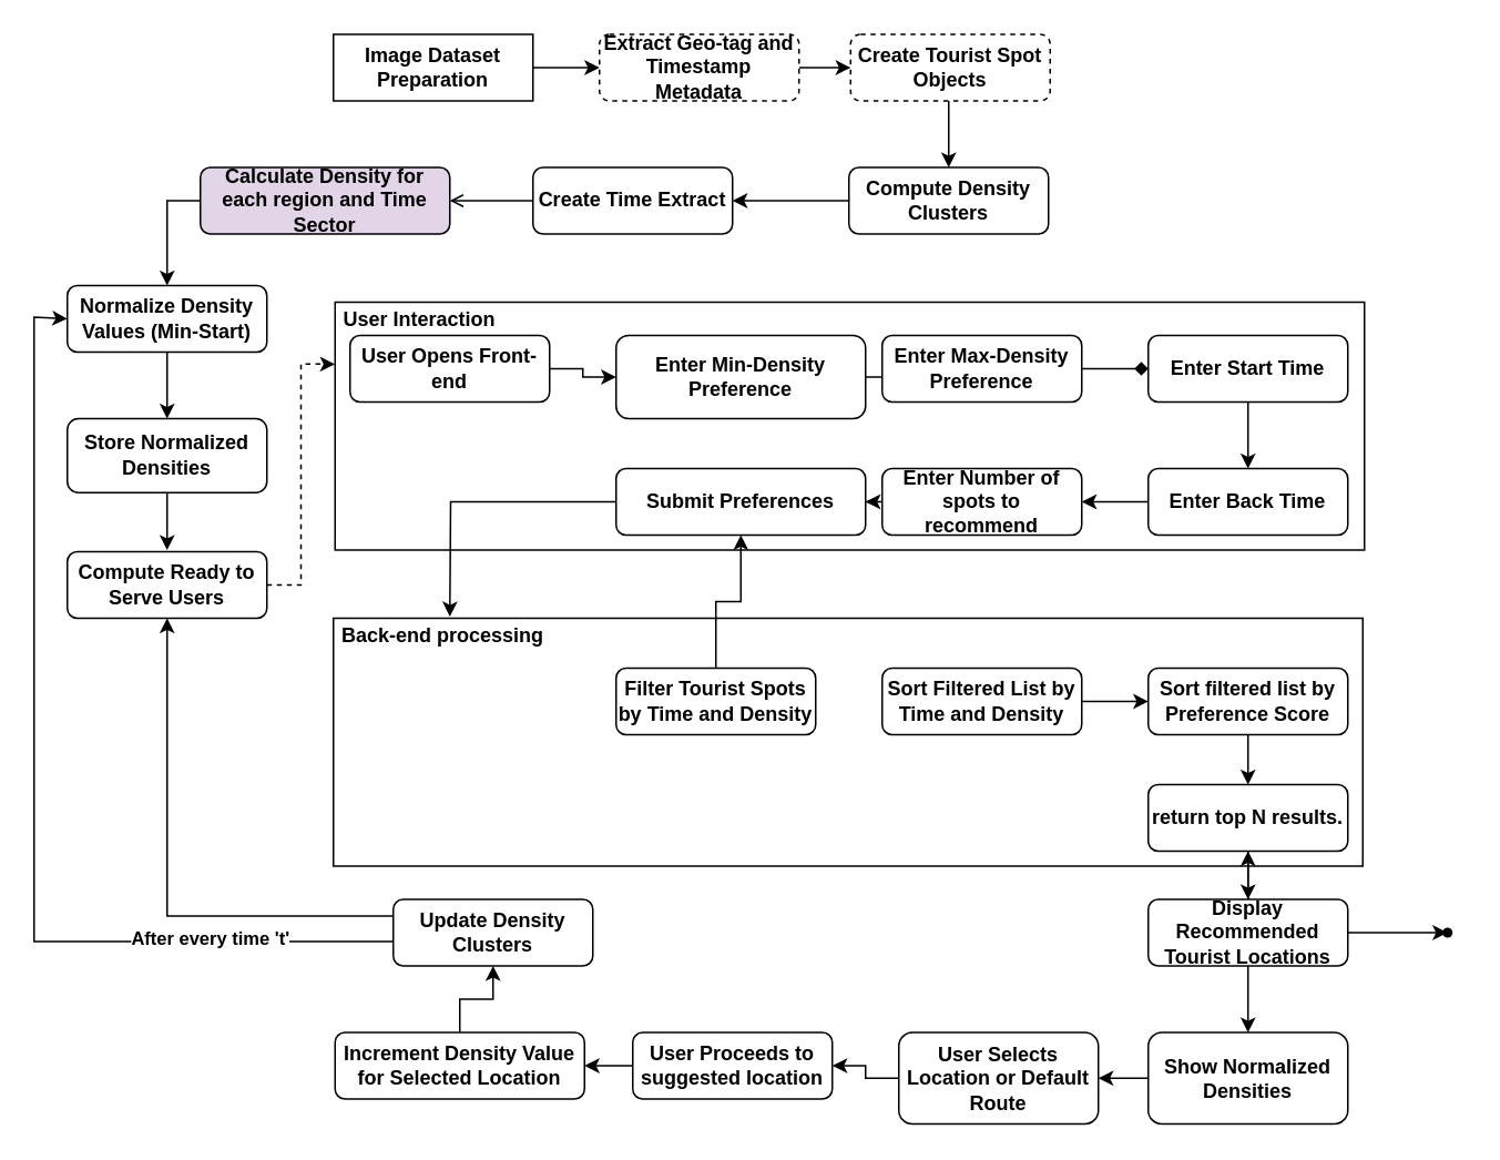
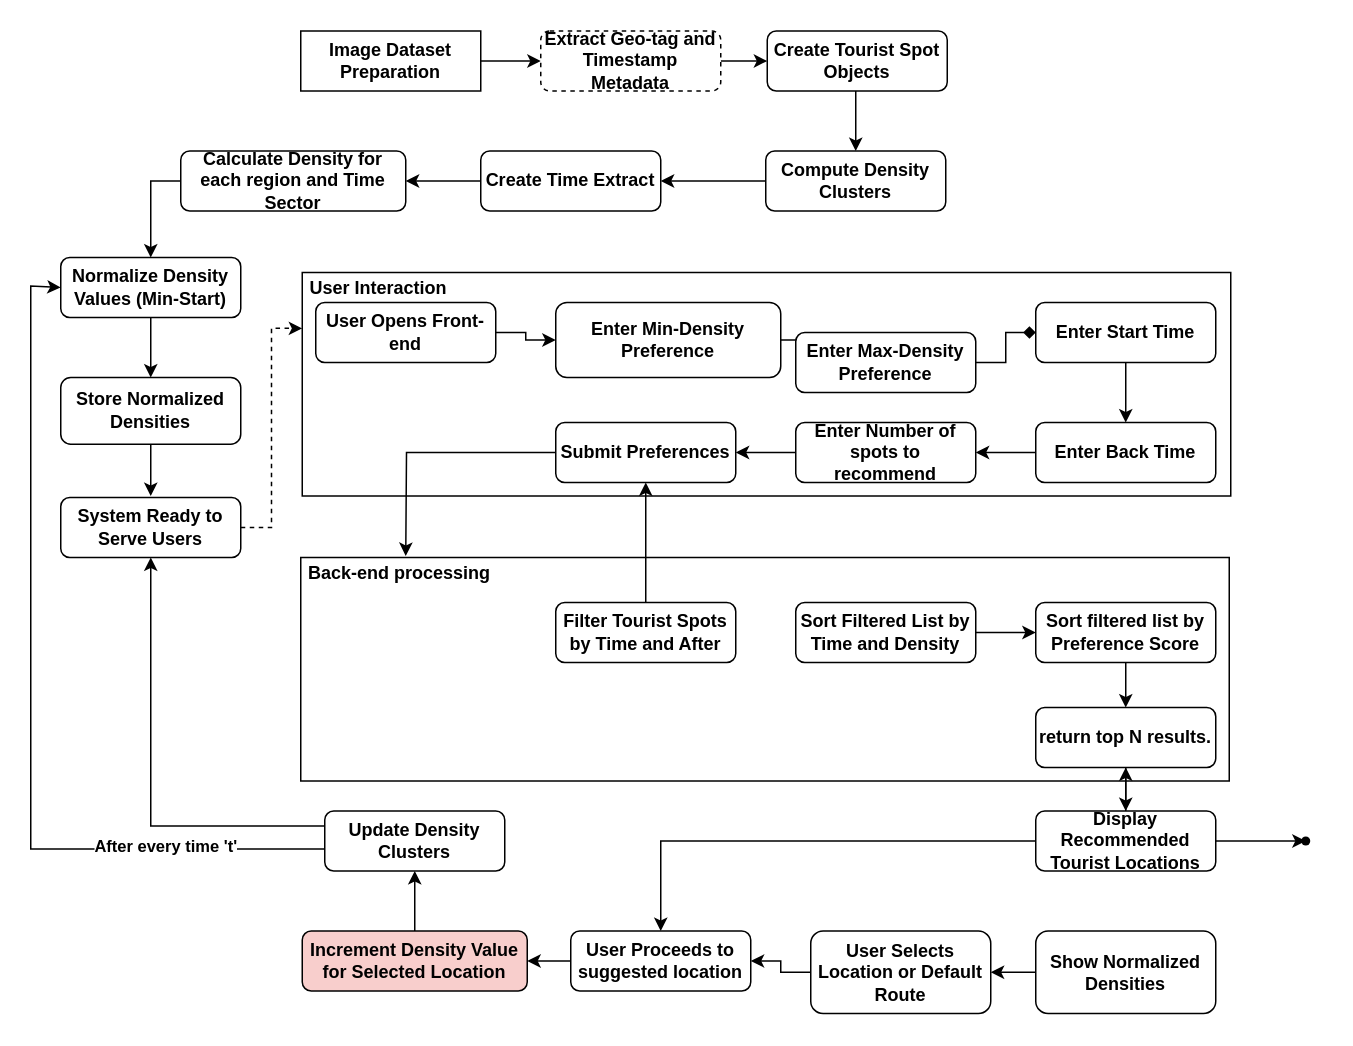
  <mxCell id="0" />
  <mxCell id="1" parent="0" />
  <mxCell id="2" value="&lt;div&gt;&amp;nbsp;Back-end processing&lt;/div&gt;&lt;div&gt;&lt;br&gt;&lt;/div&gt;&lt;div&gt;&lt;br&gt;&lt;/div&gt;&lt;div&gt;&lt;br&gt;&lt;/div&gt;&lt;div&gt;&lt;br&gt;&lt;/div&gt;&lt;div&gt;&lt;br&gt;&lt;/div&gt;&lt;div&gt;&lt;br&gt;&lt;/div&gt;&lt;div&gt;&lt;br&gt;&lt;/div&gt;&lt;div&gt;&lt;br&gt;&lt;/div&gt;&lt;div&gt;&lt;br&gt;&lt;/div&gt;" style="rounded=0;whiteSpace=wrap;html=1;align=left;fontStyle=1" vertex="1" parent="1"><mxGeometry x="200" y="371" width="619" height="149" as="geometry" /></mxCell>
  <mxCell id="3" value="&lt;div&gt;&amp;nbsp;User Interaction&lt;/div&gt;&lt;div&gt;&lt;br&gt;&lt;/div&gt;&lt;div&gt;&lt;br&gt;&lt;/div&gt;&lt;div&gt;&lt;br&gt;&lt;/div&gt;&lt;div&gt;&lt;br&gt;&lt;/div&gt;&lt;div&gt;&lt;br&gt;&lt;/div&gt;&lt;div&gt;&lt;br&gt;&lt;/div&gt;&lt;div&gt;&lt;br&gt;&lt;/div&gt;&lt;div&gt;&lt;br&gt;&lt;/div&gt;&lt;div&gt;&lt;br&gt;&lt;/div&gt;" style="rounded=0;whiteSpace=wrap;html=1;align=left;fontStyle=1" vertex="1" parent="1"><mxGeometry x="201" y="181" width="619" height="149" as="geometry" /></mxCell>
  <mxCell id="4" style="edgeStyle=orthogonalEdgeStyle;rounded=0;orthogonalLoop=1;jettySize=auto;html=1;exitX=1;exitY=0.5;exitDx=0;exitDy=0;entryX=0;entryY=0.5;entryDx=0;entryDy=0;fontStyle=1" edge="1" parent="1" source="5" target="7"><mxGeometry relative="1" as="geometry" /></mxCell>
  <mxCell id="5" value="Image Dataset Preparation" style="whiteSpace=wrap;html=1;fontStyle=1;rounded=0;" vertex="1" parent="1"><mxGeometry x="200" y="20" width="120" height="40" as="geometry" /></mxCell>
  <mxCell id="6" style="edgeStyle=orthogonalEdgeStyle;rounded=0;orthogonalLoop=1;jettySize=auto;html=1;exitX=1;exitY=0.5;exitDx=0;exitDy=0;entryX=0;entryY=0.5;entryDx=0;entryDy=0;fontStyle=1" edge="1" parent="1" source="7" target="9"><mxGeometry relative="1" as="geometry" /></mxCell>
  <mxCell id="7" value="Extract Geo-tag and Timestamp Metadata" style="rounded=1;whiteSpace=wrap;html=1;fontStyle=1;dashed=1;" vertex="1" parent="1"><mxGeometry x="360" y="20" width="120" height="40" as="geometry" /></mxCell>
  <mxCell id="8" value="" style="edgeStyle=orthogonalEdgeStyle;rounded=0;orthogonalLoop=1;jettySize=auto;html=1;fontStyle=1" edge="1" parent="1" source="9" target="11"><mxGeometry relative="1" as="geometry"><Array as="points"><mxPoint x="570" y="70" /><mxPoint x="570" y="70" /></Array></mxGeometry></mxCell>
- <mxCell id="9" value="Create Tourist Spot Objects" style="rounded=1;whiteSpace=wrap;html=1;fontStyle=1;dashed=1;" vertex="1" parent="1"><mxGeometry x="511" y="20" width="120" height="40" as="geometry" /></mxCell>
+ <mxCell id="9" value="Create Tourist Spot Objects" style="rounded=1;whiteSpace=wrap;html=1;fontStyle=1" vertex="1" parent="1"><mxGeometry x="511" y="20" width="120" height="40" as="geometry" /></mxCell>
  <mxCell id="10" value="" style="edgeStyle=orthogonalEdgeStyle;rounded=0;orthogonalLoop=1;jettySize=auto;html=1;fontStyle=1" edge="1" parent="1" source="11" target="13"><mxGeometry relative="1" as="geometry" /></mxCell>
  <mxCell id="11" value="Compute Density Clusters" style="rounded=1;whiteSpace=wrap;html=1;fontStyle=1" vertex="1" parent="1"><mxGeometry x="510" y="100" width="120" height="40" as="geometry" /></mxCell>
- <mxCell id="12" style="edgeStyle=orthogonalEdgeStyle;rounded=0;orthogonalLoop=1;jettySize=auto;html=1;entryX=1;entryY=0.5;entryDx=0;entryDy=0;fontStyle=1;endArrow=open;" edge="1" parent="1" source="13" target="15"><mxGeometry relative="1" as="geometry" /></mxCell>
+ <mxCell id="12" style="edgeStyle=orthogonalEdgeStyle;rounded=0;orthogonalLoop=1;jettySize=auto;html=1;entryX=1;entryY=0.5;entryDx=0;entryDy=0;fontStyle=1" edge="1" parent="1" source="13" target="15"><mxGeometry relative="1" as="geometry" /></mxCell>
  <mxCell id="13" value="Create Time Extract" style="rounded=1;whiteSpace=wrap;html=1;fontStyle=1" vertex="1" parent="1"><mxGeometry x="320" y="100" width="120" height="40" as="geometry" /></mxCell>
  <mxCell id="14" style="edgeStyle=orthogonalEdgeStyle;rounded=0;orthogonalLoop=1;jettySize=auto;html=1;entryX=0.5;entryY=0;entryDx=0;entryDy=0;fontStyle=1" edge="1" parent="1" source="15" target="17"><mxGeometry relative="1" as="geometry"><Array as="points"><mxPoint x="100" y="120" /></Array></mxGeometry></mxCell>
- <mxCell id="15" value="Calculate Density for each region and Time Sector" style="rounded=1;whiteSpace=wrap;html=1;fontStyle=1;fillColor=#e1d5e7;" vertex="1" parent="1"><mxGeometry x="120" y="100" width="150" height="40" as="geometry" /></mxCell>
+ <mxCell id="15" value="Calculate Density for each region and Time Sector" style="rounded=1;whiteSpace=wrap;html=1;fontStyle=1" vertex="1" parent="1"><mxGeometry x="120" y="100" width="150" height="40" as="geometry" /></mxCell>
  <mxCell id="16" style="edgeStyle=orthogonalEdgeStyle;rounded=0;orthogonalLoop=1;jettySize=auto;html=1;fontStyle=1" edge="1" parent="1" source="17" target="19"><mxGeometry relative="1" as="geometry" /></mxCell>
  <mxCell id="17" value="Normalize Density Values (Min-Start)" style="rounded=1;whiteSpace=wrap;html=1;fontStyle=1" vertex="1" parent="1"><mxGeometry x="40" y="171" width="120" height="40" as="geometry" /></mxCell>
  <mxCell id="18" style="edgeStyle=orthogonalEdgeStyle;rounded=0;orthogonalLoop=1;jettySize=auto;html=1;fontStyle=1" edge="1" parent="1" source="19"><mxGeometry relative="1" as="geometry"><mxPoint x="100" y="330" as="targetPoint" /></mxGeometry></mxCell>
  <mxCell id="19" value="Store Normalized Densities" style="rounded=1;whiteSpace=wrap;html=1;fontStyle=1" vertex="1" parent="1"><mxGeometry x="40" y="251" width="120" height="44.5" as="geometry" /></mxCell>
  <mxCell id="20" style="edgeStyle=orthogonalEdgeStyle;rounded=0;orthogonalLoop=1;jettySize=auto;html=1;entryX=0;entryY=0.25;entryDx=0;entryDy=0;fontStyle=1;dashed=1;" edge="1" parent="1" source="21" target="3"><mxGeometry relative="1" as="geometry" /></mxCell>
- <mxCell id="21" value="Compute Ready to Serve Users" style="rounded=1;whiteSpace=wrap;html=1;fontStyle=1" vertex="1" parent="1"><mxGeometry x="40" y="331" width="120" height="40" as="geometry" /></mxCell>
+ <mxCell id="21" value="System Ready to Serve Users" style="rounded=1;whiteSpace=wrap;html=1;fontStyle=1" vertex="1" parent="1"><mxGeometry x="40" y="331" width="120" height="40" as="geometry" /></mxCell>
  <mxCell id="22" style="edgeStyle=orthogonalEdgeStyle;rounded=0;orthogonalLoop=1;jettySize=auto;html=1;exitX=1;exitY=0.5;exitDx=0;exitDy=0;entryX=0;entryY=0.5;entryDx=0;entryDy=0;fontStyle=1" edge="1" parent="1" source="23" target="25"><mxGeometry relative="1" as="geometry" /></mxCell>
  <mxCell id="23" value="User Opens Front-end" style="rounded=1;whiteSpace=wrap;html=1;fontStyle=1" vertex="1" parent="1"><mxGeometry x="210" y="201" width="120" height="40" as="geometry" /></mxCell>
  <mxCell id="24" style="edgeStyle=orthogonalEdgeStyle;rounded=0;orthogonalLoop=1;jettySize=auto;html=1;exitX=1;exitY=0.5;exitDx=0;exitDy=0;fontStyle=1" edge="1" parent="1" source="25" target="27"><mxGeometry relative="1" as="geometry" /></mxCell>
  <mxCell id="25" value="Enter Min-Density Preference" style="rounded=1;whiteSpace=wrap;html=1;fontStyle=1" vertex="1" parent="1"><mxGeometry x="370" y="201" width="150" height="50" as="geometry" /></mxCell>
  <mxCell id="26" value="" style="edgeStyle=orthogonalEdgeStyle;rounded=0;orthogonalLoop=1;jettySize=auto;html=1;fontStyle=1;endArrow=diamond;" edge="1" parent="1" source="27" target="29"><mxGeometry relative="1" as="geometry" /></mxCell>
- <mxCell id="27" value="Enter Max-Density Preference" style="rounded=1;whiteSpace=wrap;html=1;fontStyle=1" vertex="1" parent="1"><mxGeometry x="530" y="201" width="120" height="40" as="geometry" /></mxCell>
+ <mxCell id="27" value="Enter Max-Density Preference" style="rounded=1;whiteSpace=wrap;html=1;fontStyle=1" vertex="1" parent="1"><mxGeometry x="530" y="221" width="120" height="40" as="geometry" /></mxCell>
  <mxCell id="28" value="" style="edgeStyle=orthogonalEdgeStyle;rounded=0;orthogonalLoop=1;jettySize=auto;html=1;fontStyle=1" edge="1" parent="1" source="29" target="31"><mxGeometry relative="1" as="geometry" /></mxCell>
  <mxCell id="29" value="Enter Start Time" style="rounded=1;whiteSpace=wrap;html=1;fontStyle=1" vertex="1" parent="1"><mxGeometry x="690" y="201" width="120" height="40" as="geometry" /></mxCell>
  <mxCell id="30" value="" style="edgeStyle=orthogonalEdgeStyle;rounded=0;orthogonalLoop=1;jettySize=auto;html=1;fontStyle=1" edge="1" parent="1" source="31" target="33"><mxGeometry relative="1" as="geometry" /></mxCell>
  <mxCell id="31" value="Enter Back Time" style="rounded=1;whiteSpace=wrap;html=1;fontStyle=1" vertex="1" parent="1"><mxGeometry x="690" y="281" width="120" height="40" as="geometry" /></mxCell>
  <mxCell id="32" value="" style="edgeStyle=orthogonalEdgeStyle;rounded=0;orthogonalLoop=1;jettySize=auto;html=1;fontStyle=1" edge="1" parent="1" source="33" target="35"><mxGeometry relative="1" as="geometry" /></mxCell>
  <mxCell id="33" value="Enter Number of spots to recommend" style="rounded=1;whiteSpace=wrap;html=1;fontStyle=1" vertex="1" parent="1"><mxGeometry x="530" y="281" width="120" height="40" as="geometry" /></mxCell>
  <mxCell id="34" style="edgeStyle=orthogonalEdgeStyle;rounded=0;orthogonalLoop=1;jettySize=auto;html=1;fontStyle=1" edge="1" parent="1" source="35"><mxGeometry relative="1" as="geometry"><mxPoint x="270" y="370" as="targetPoint" /></mxGeometry></mxCell>
- <mxCell id="35" value="Submit Preferences" style="rounded=1;whiteSpace=wrap;html=1;fontStyle=1" vertex="1" parent="1"><mxGeometry x="370" y="281" width="150" height="40" as="geometry" /></mxCell>
+ <mxCell id="35" value="Submit Preferences" style="rounded=1;whiteSpace=wrap;html=1;fontStyle=1" vertex="1" parent="1"><mxGeometry x="370" y="281" width="120" height="40" as="geometry" /></mxCell>
  <mxCell id="36" value="" style="edgeStyle=orthogonalEdgeStyle;rounded=0;orthogonalLoop=1;jettySize=auto;html=1;fontStyle=1;" edge="1" parent="1" source="37" target="35"><mxGeometry relative="1" as="geometry" /></mxCell>
- <mxCell id="37" value="Filter Tourist Spots by Time and Density" style="rounded=1;whiteSpace=wrap;html=1;fontStyle=1" vertex="1" parent="1"><mxGeometry x="370" y="401" width="120" height="40" as="geometry" /></mxCell>
+ <mxCell id="37" value="Filter Tourist Spots by Time and After" style="rounded=1;whiteSpace=wrap;html=1;fontStyle=1" vertex="1" parent="1"><mxGeometry x="370" y="401" width="120" height="40" as="geometry" /></mxCell>
  <mxCell id="38" value="" style="edgeStyle=orthogonalEdgeStyle;rounded=0;orthogonalLoop=1;jettySize=auto;html=1;fontStyle=1" edge="1" parent="1" source="39" target="41"><mxGeometry relative="1" as="geometry" /></mxCell>
  <mxCell id="39" value="Sort Filtered List by Time and Density" style="rounded=1;whiteSpace=wrap;html=1;fontStyle=1" vertex="1" parent="1"><mxGeometry x="530" y="401" width="120" height="40" as="geometry" /></mxCell>
  <mxCell id="40" value="" style="edgeStyle=orthogonalEdgeStyle;rounded=0;orthogonalLoop=1;jettySize=auto;html=1;fontStyle=1" edge="1" parent="1" source="41" target="43"><mxGeometry relative="1" as="geometry" /></mxCell>
  <mxCell id="41" value="Sort filtered list by Preference Score" style="rounded=1;whiteSpace=wrap;html=1;fontStyle=1" vertex="1" parent="1"><mxGeometry x="690" y="401" width="120" height="40" as="geometry" /></mxCell>
  <mxCell id="42" value="" style="edgeStyle=orthogonalEdgeStyle;rounded=0;orthogonalLoop=1;jettySize=auto;html=1;fontStyle=1" edge="1" parent="1" source="43" target="49"><mxGeometry relative="1" as="geometry" /></mxCell>
  <mxCell id="43" value="return top N results." style="rounded=1;whiteSpace=wrap;html=1;fontStyle=1" vertex="1" parent="1"><mxGeometry x="690" y="471" width="120" height="40" as="geometry" /></mxCell>
  <mxCell id="44" value="" style="edgeStyle=orthogonalEdgeStyle;rounded=0;orthogonalLoop=1;jettySize=auto;html=1;fontStyle=1" edge="1" parent="1" source="45" target="55"><mxGeometry relative="1" as="geometry" /></mxCell>
  <mxCell id="45" value="Show Normalized Densities" style="rounded=1;whiteSpace=wrap;html=1;fontStyle=1" vertex="1" parent="1"><mxGeometry x="690" y="620" width="120" height="55" as="geometry" /></mxCell>
- <mxCell id="46" value="" style="edgeStyle=orthogonalEdgeStyle;rounded=0;orthogonalLoop=1;jettySize=auto;html=1;fontStyle=1" edge="1" parent="1" source="49" target="45"><mxGeometry relative="1" as="geometry" /></mxCell>
+ <mxCell id="46" value="" style="edgeStyle=orthogonalEdgeStyle;rounded=0;orthogonalLoop=1;jettySize=auto;html=1;fontStyle=1;" edge="1" parent="1" source="49" target="53"><mxGeometry relative="1" as="geometry" /></mxCell>
  <mxCell id="47" value="" style="edgeStyle=orthogonalEdgeStyle;rounded=0;orthogonalLoop=1;jettySize=auto;html=1;fontStyle=1" edge="1" parent="1" source="49" target="43"><mxGeometry relative="1" as="geometry" /></mxCell>
  <mxCell id="48" value="" style="edgeStyle=orthogonalEdgeStyle;rounded=0;orthogonalLoop=1;jettySize=auto;html=1;" edge="1" parent="1" source="49" target="60"><mxGeometry relative="1" as="geometry" /></mxCell>
  <mxCell id="49" value="Display Recommended Tourist Locations" style="rounded=1;whiteSpace=wrap;html=1;fontStyle=1" vertex="1" parent="1"><mxGeometry x="690" y="540" width="120" height="40" as="geometry" /></mxCell>
  <mxCell id="50" value="" style="edgeStyle=orthogonalEdgeStyle;rounded=0;orthogonalLoop=1;jettySize=auto;html=1;fontStyle=1" edge="1" parent="1" source="51" target="59"><mxGeometry relative="1" as="geometry" /></mxCell>
- <mxCell id="51" value="Increment Density Value for Selected Location" style="rounded=1;whiteSpace=wrap;html=1;fontStyle=1" vertex="1" parent="1"><mxGeometry x="201" y="620" width="150" height="40" as="geometry" /></mxCell>
+ <mxCell id="51" value="Increment Density Value for Selected Location" style="rounded=1;whiteSpace=wrap;html=1;fontStyle=1;fillColor=#f8cecc;" vertex="1" parent="1"><mxGeometry x="201" y="620" width="150" height="40" as="geometry" /></mxCell>
  <mxCell id="52" value="" style="edgeStyle=orthogonalEdgeStyle;rounded=0;orthogonalLoop=1;jettySize=auto;html=1;fontStyle=1" edge="1" parent="1" source="53" target="51"><mxGeometry relative="1" as="geometry" /></mxCell>
  <mxCell id="53" value="User Proceeds to suggested location" style="rounded=1;whiteSpace=wrap;html=1;fontStyle=1" vertex="1" parent="1"><mxGeometry x="380" y="620" width="120" height="40" as="geometry" /></mxCell>
  <mxCell id="54" value="" style="edgeStyle=orthogonalEdgeStyle;rounded=0;orthogonalLoop=1;jettySize=auto;html=1;fontStyle=1" edge="1" parent="1" source="55" target="53"><mxGeometry relative="1" as="geometry" /></mxCell>
  <mxCell id="55" value="User Selects Location or Default Route" style="rounded=1;whiteSpace=wrap;html=1;fontStyle=1" vertex="1" parent="1"><mxGeometry x="540" y="620" width="120" height="55" as="geometry" /></mxCell>
  <mxCell id="56" style="edgeStyle=orthogonalEdgeStyle;rounded=0;orthogonalLoop=1;jettySize=auto;html=1;exitX=0.018;exitY=0.632;exitDx=0;exitDy=0;entryX=0;entryY=0.5;entryDx=0;entryDy=0;exitPerimeter=0;fontStyle=1" edge="1" parent="1" source="59" target="17"><mxGeometry relative="1" as="geometry"><mxPoint x="195" y="565" as="sourcePoint" /><mxPoint x="30" y="190" as="targetPoint" /><Array as="points"><mxPoint x="20" y="565" /><mxPoint x="20" y="190" /><mxPoint x="40" y="190" /></Array></mxGeometry></mxCell>
  <mxCell id="57" value="After every time 't'" style="edgeLabel;html=1;align=center;verticalAlign=middle;resizable=0;points=[];fontStyle=1" vertex="1" connectable="0" parent="56"><mxGeometry x="-0.586" y="3" relative="1" as="geometry"><mxPoint x="14" y="-5" as="offset" /></mxGeometry></mxCell>
  <mxCell id="58" style="edgeStyle=orthogonalEdgeStyle;rounded=0;orthogonalLoop=1;jettySize=auto;html=1;exitX=0;exitY=0.25;exitDx=0;exitDy=0;fontStyle=1" edge="1" parent="1" source="59" target="21"><mxGeometry relative="1" as="geometry" /></mxCell>
- <mxCell id="59" value="Update Density Clusters" style="rounded=1;whiteSpace=wrap;html=1;fontStyle=1" vertex="1" parent="1"><mxGeometry x="236" y="540" width="120" height="40" as="geometry" /></mxCell>
+ <mxCell id="59" value="Update Density Clusters" style="rounded=1;whiteSpace=wrap;html=1;fontStyle=1" vertex="1" parent="1"><mxGeometry x="216" y="540" width="120" height="40" as="geometry" /></mxCell>
  <mxCell id="60" value="" style="shape=waypoint;sketch=0;size=6;pointerEvents=1;points=[];fillColor=default;resizable=0;rotatable=0;perimeter=centerPerimeter;snapToPoint=1;rounded=1;fontStyle=1;" vertex="1" parent="1"><mxGeometry x="860" y="550" width="20" height="20" as="geometry" /></mxCell>
